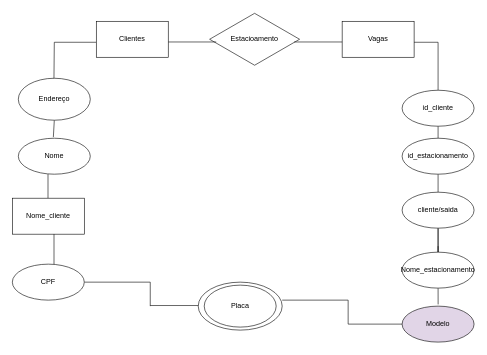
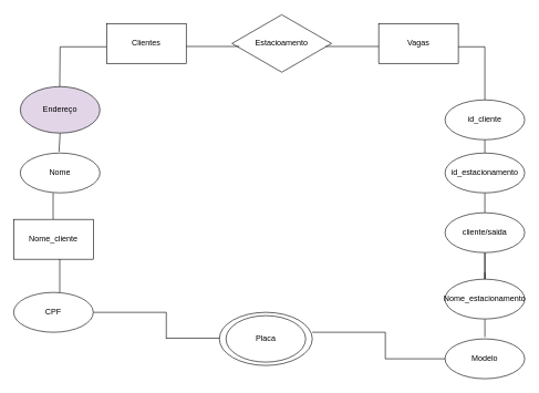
  <mxCell id="0" />
  <mxCell id="1" parent="0" />
  <mxCell id="2" value="Estacioamento" style="html=1;whiteSpace=wrap;aspect=fixed;shape=isoRectangle;" vertex="1" parent="1"><mxGeometry x="349" y="20" width="150" height="90" as="geometry" /></mxCell>
  <mxCell id="3" value="Vagas" style="rounded=0;whiteSpace=wrap;html=1;" vertex="1" parent="1"><mxGeometry x="570" y="35" width="120" height="60" as="geometry" /></mxCell>
  <mxCell id="4" value="" style="endArrow=none;html=1;rounded=0;" edge="1" parent="1"><mxGeometry width="50" height="50" relative="1" as="geometry"><mxPoint x="280" y="69.5" as="sourcePoint" /><mxPoint x="360" y="69.5" as="targetPoint" /></mxGeometry></mxCell>
  <mxCell id="5" value="" style="endArrow=none;html=1;rounded=0;" edge="1" parent="1"><mxGeometry width="50" height="50" relative="1" as="geometry"><mxPoint x="490" y="69.5" as="sourcePoint" /><mxPoint x="570" y="69.5" as="targetPoint" /></mxGeometry></mxCell>
  <mxCell id="6" value="" style="endArrow=none;html=1;rounded=0;" edge="1" parent="1"><mxGeometry width="50" height="50" relative="1" as="geometry"><mxPoint x="90" y="70" as="sourcePoint" /><mxPoint x="160" y="70" as="targetPoint" /></mxGeometry></mxCell>
  <mxCell id="7" value="" style="endArrow=none;html=1;rounded=0;exitX=0.578;exitY=-0.065;exitDx=0;exitDy=0;exitPerimeter=0;" edge="1" parent="1"><mxGeometry width="50" height="50" relative="1" as="geometry"><mxPoint x="89.36" y="136.1" as="sourcePoint" /><mxPoint x="90" y="70" as="targetPoint" /></mxGeometry></mxCell>
  <mxCell id="8" value="" style="endArrow=none;html=1;rounded=0;exitX=0.57;exitY=-0.03;exitDx=0;exitDy=0;exitPerimeter=0;" edge="1" parent="1"><mxGeometry width="50" height="50" relative="1" as="geometry"><mxPoint x="88.4" y="228.2" as="sourcePoint" /><mxPoint x="90" y="200" as="targetPoint" /></mxGeometry></mxCell>
  <mxCell id="9" value="" style="endArrow=none;html=1;rounded=0;" edge="1" parent="1"><mxGeometry width="50" height="50" relative="1" as="geometry"><mxPoint x="79.5" y="330" as="sourcePoint" /><mxPoint x="79.5" y="290" as="targetPoint" /></mxGeometry></mxCell>
  <mxCell id="10" value="" style="endArrow=none;html=1;rounded=0;" edge="1" parent="1"><mxGeometry width="50" height="50" relative="1" as="geometry"><mxPoint x="730" y="150" as="sourcePoint" /><mxPoint x="730" y="70" as="targetPoint" /></mxGeometry></mxCell>
  <mxCell id="11" value="" style="endArrow=none;html=1;rounded=0;" edge="1" parent="1"><mxGeometry width="50" height="50" relative="1" as="geometry"><mxPoint x="690" y="70" as="sourcePoint" /><mxPoint x="730" y="70" as="targetPoint" /></mxGeometry></mxCell>
  <mxCell id="12" value="" style="endArrow=none;html=1;rounded=0;" edge="1" parent="1"><mxGeometry width="50" height="50" relative="1" as="geometry"><mxPoint x="730" y="230" as="sourcePoint" /><mxPoint x="730" y="210" as="targetPoint" /></mxGeometry></mxCell>
  <mxCell id="13" value="Nome_cliente" style="rounded=0;whiteSpace=wrap;html=1;" vertex="1" parent="1"><mxGeometry x="20" y="330" width="120" height="60" as="geometry" /></mxCell>
  <mxCell id="14" value="" style="endArrow=none;html=1;rounded=0;" edge="1" parent="1"><mxGeometry width="50" height="50" relative="1" as="geometry"><mxPoint x="580" y="540" as="sourcePoint" /><mxPoint x="670" y="540" as="targetPoint" /></mxGeometry></mxCell>
  <mxCell id="15" value="" style="endArrow=none;html=1;rounded=0;" edge="1" parent="1"><mxGeometry width="50" height="50" relative="1" as="geometry"><mxPoint x="730" y="410" as="sourcePoint" /><mxPoint x="730" y="420" as="targetPoint" /><Array as="points"><mxPoint x="730" y="420" /><mxPoint x="730" y="380" /></Array></mxGeometry></mxCell>
  <mxCell id="16" value="" style="endArrow=none;html=1;rounded=0;" edge="1" parent="1"><mxGeometry width="50" height="50" relative="1" as="geometry"><mxPoint x="730" y="320" as="sourcePoint" /><mxPoint x="730" y="290" as="targetPoint" /></mxGeometry></mxCell>
  <mxCell id="17" value="" style="endArrow=none;html=1;rounded=0;" edge="1" parent="1"><mxGeometry width="50" height="50" relative="1" as="geometry"><mxPoint x="250" y="470" as="sourcePoint" /><mxPoint x="140" y="470" as="targetPoint" /></mxGeometry></mxCell>
  <mxCell id="18" value="" style="endArrow=none;html=1;rounded=0;exitX=0.334;exitY=-0.047;exitDx=0;exitDy=0;exitPerimeter=0;" edge="1" parent="1"><mxGeometry width="50" height="50" relative="1" as="geometry"><mxPoint x="730.08" y="507.18" as="sourcePoint" /><mxPoint x="730" y="480" as="targetPoint" /></mxGeometry></mxCell>
  <mxCell id="19" value="" style="endArrow=none;html=1;rounded=0;" edge="1" parent="1"><mxGeometry width="50" height="50" relative="1" as="geometry"><mxPoint x="580" y="540" as="sourcePoint" /><mxPoint x="580" y="500" as="targetPoint" /></mxGeometry></mxCell>
  <mxCell id="20" value="" style="endArrow=none;html=1;rounded=0;" edge="1" parent="1"><mxGeometry width="50" height="50" relative="1" as="geometry"><mxPoint x="470" y="500" as="sourcePoint" /><mxPoint x="580" y="500" as="targetPoint" /></mxGeometry></mxCell>
  <mxCell id="21" value="" style="endArrow=none;html=1;rounded=0;" edge="1" parent="1"><mxGeometry width="50" height="50" relative="1" as="geometry"><mxPoint x="250" y="510" as="sourcePoint" /><mxPoint x="250" y="470" as="targetPoint" /></mxGeometry></mxCell>
  <mxCell id="22" value="" style="endArrow=none;html=1;rounded=0;" edge="1" parent="1"><mxGeometry width="50" height="50" relative="1" as="geometry"><mxPoint x="250" y="509" as="sourcePoint" /><mxPoint x="330" y="509" as="targetPoint" /></mxGeometry></mxCell>
- <mxCell id="23" value="Endereço" style="ellipse;whiteSpace=wrap;html=1;" vertex="1" parent="1"><mxGeometry x="30" y="130" width="120" height="70" as="geometry" /></mxCell>
+ <mxCell id="23" value="Endereço" style="ellipse;whiteSpace=wrap;html=1;fillColor=#e1d5e7;" vertex="1" parent="1"><mxGeometry x="30" y="130" width="120" height="70" as="geometry" /></mxCell>
  <mxCell id="24" value="Nome" style="ellipse;whiteSpace=wrap;html=1;" vertex="1" parent="1"><mxGeometry x="30" y="230" width="120" height="60" as="geometry" /></mxCell>
  <mxCell id="25" value="Nome_estacionamento" style="ellipse;whiteSpace=wrap;html=1;" vertex="1" parent="1"><mxGeometry x="670" y="420" width="120" height="60" as="geometry" /></mxCell>
  <mxCell id="26" value="cliente/saida" style="ellipse;whiteSpace=wrap;html=1;" vertex="1" parent="1"><mxGeometry x="670" y="320" width="120" height="60" as="geometry" /></mxCell>
  <mxCell id="27" value="id_estacionamento" style="ellipse;whiteSpace=wrap;html=1;" vertex="1" parent="1"><mxGeometry x="670" y="230" width="120" height="60" as="geometry" /></mxCell>
  <mxCell id="28" value="id_cliente" style="ellipse;whiteSpace=wrap;html=1;" vertex="1" parent="1"><mxGeometry x="670" y="150" width="120" height="60" as="geometry" /></mxCell>
  <mxCell id="29" value="Clientes" style="rounded=0;whiteSpace=wrap;html=1;" vertex="1" parent="1"><mxGeometry x="160" y="35" width="120" height="60" as="geometry" /></mxCell>
  <mxCell id="30" value="CPF" style="ellipse;whiteSpace=wrap;html=1;" vertex="1" parent="1"><mxGeometry x="20" y="440" width="120" height="60" as="geometry" /></mxCell>
- <mxCell id="31" value="Modelo" style="ellipse;whiteSpace=wrap;html=1;fillColor=#e1d5e7;" vertex="1" parent="1"><mxGeometry x="670" y="510" width="120" height="60" as="geometry" /></mxCell>
+ <mxCell id="31" value="Modelo" style="ellipse;whiteSpace=wrap;html=1;" vertex="1" parent="1"><mxGeometry x="670" y="510" width="120" height="60" as="geometry" /></mxCell>
  <mxCell id="32" value="" style="endArrow=none;html=1;rounded=0;" edge="1" parent="1"><mxGeometry width="50" height="50" relative="1" as="geometry"><mxPoint x="89.5" y="440" as="sourcePoint" /><mxPoint x="89.5" y="390" as="targetPoint" /></mxGeometry></mxCell>
  <mxCell id="33" value="Placa" style="ellipse;whiteSpace=wrap;html=1;" vertex="1" parent="1"><mxGeometry x="340" y="475" width="120" height="70" as="geometry" /></mxCell>
  <mxCell id="34" value="" style="ellipse;whiteSpace=wrap;html=1;fillColor=none;" vertex="1" parent="1"><mxGeometry x="330" y="470" width="140" height="80" as="geometry" /></mxCell>
